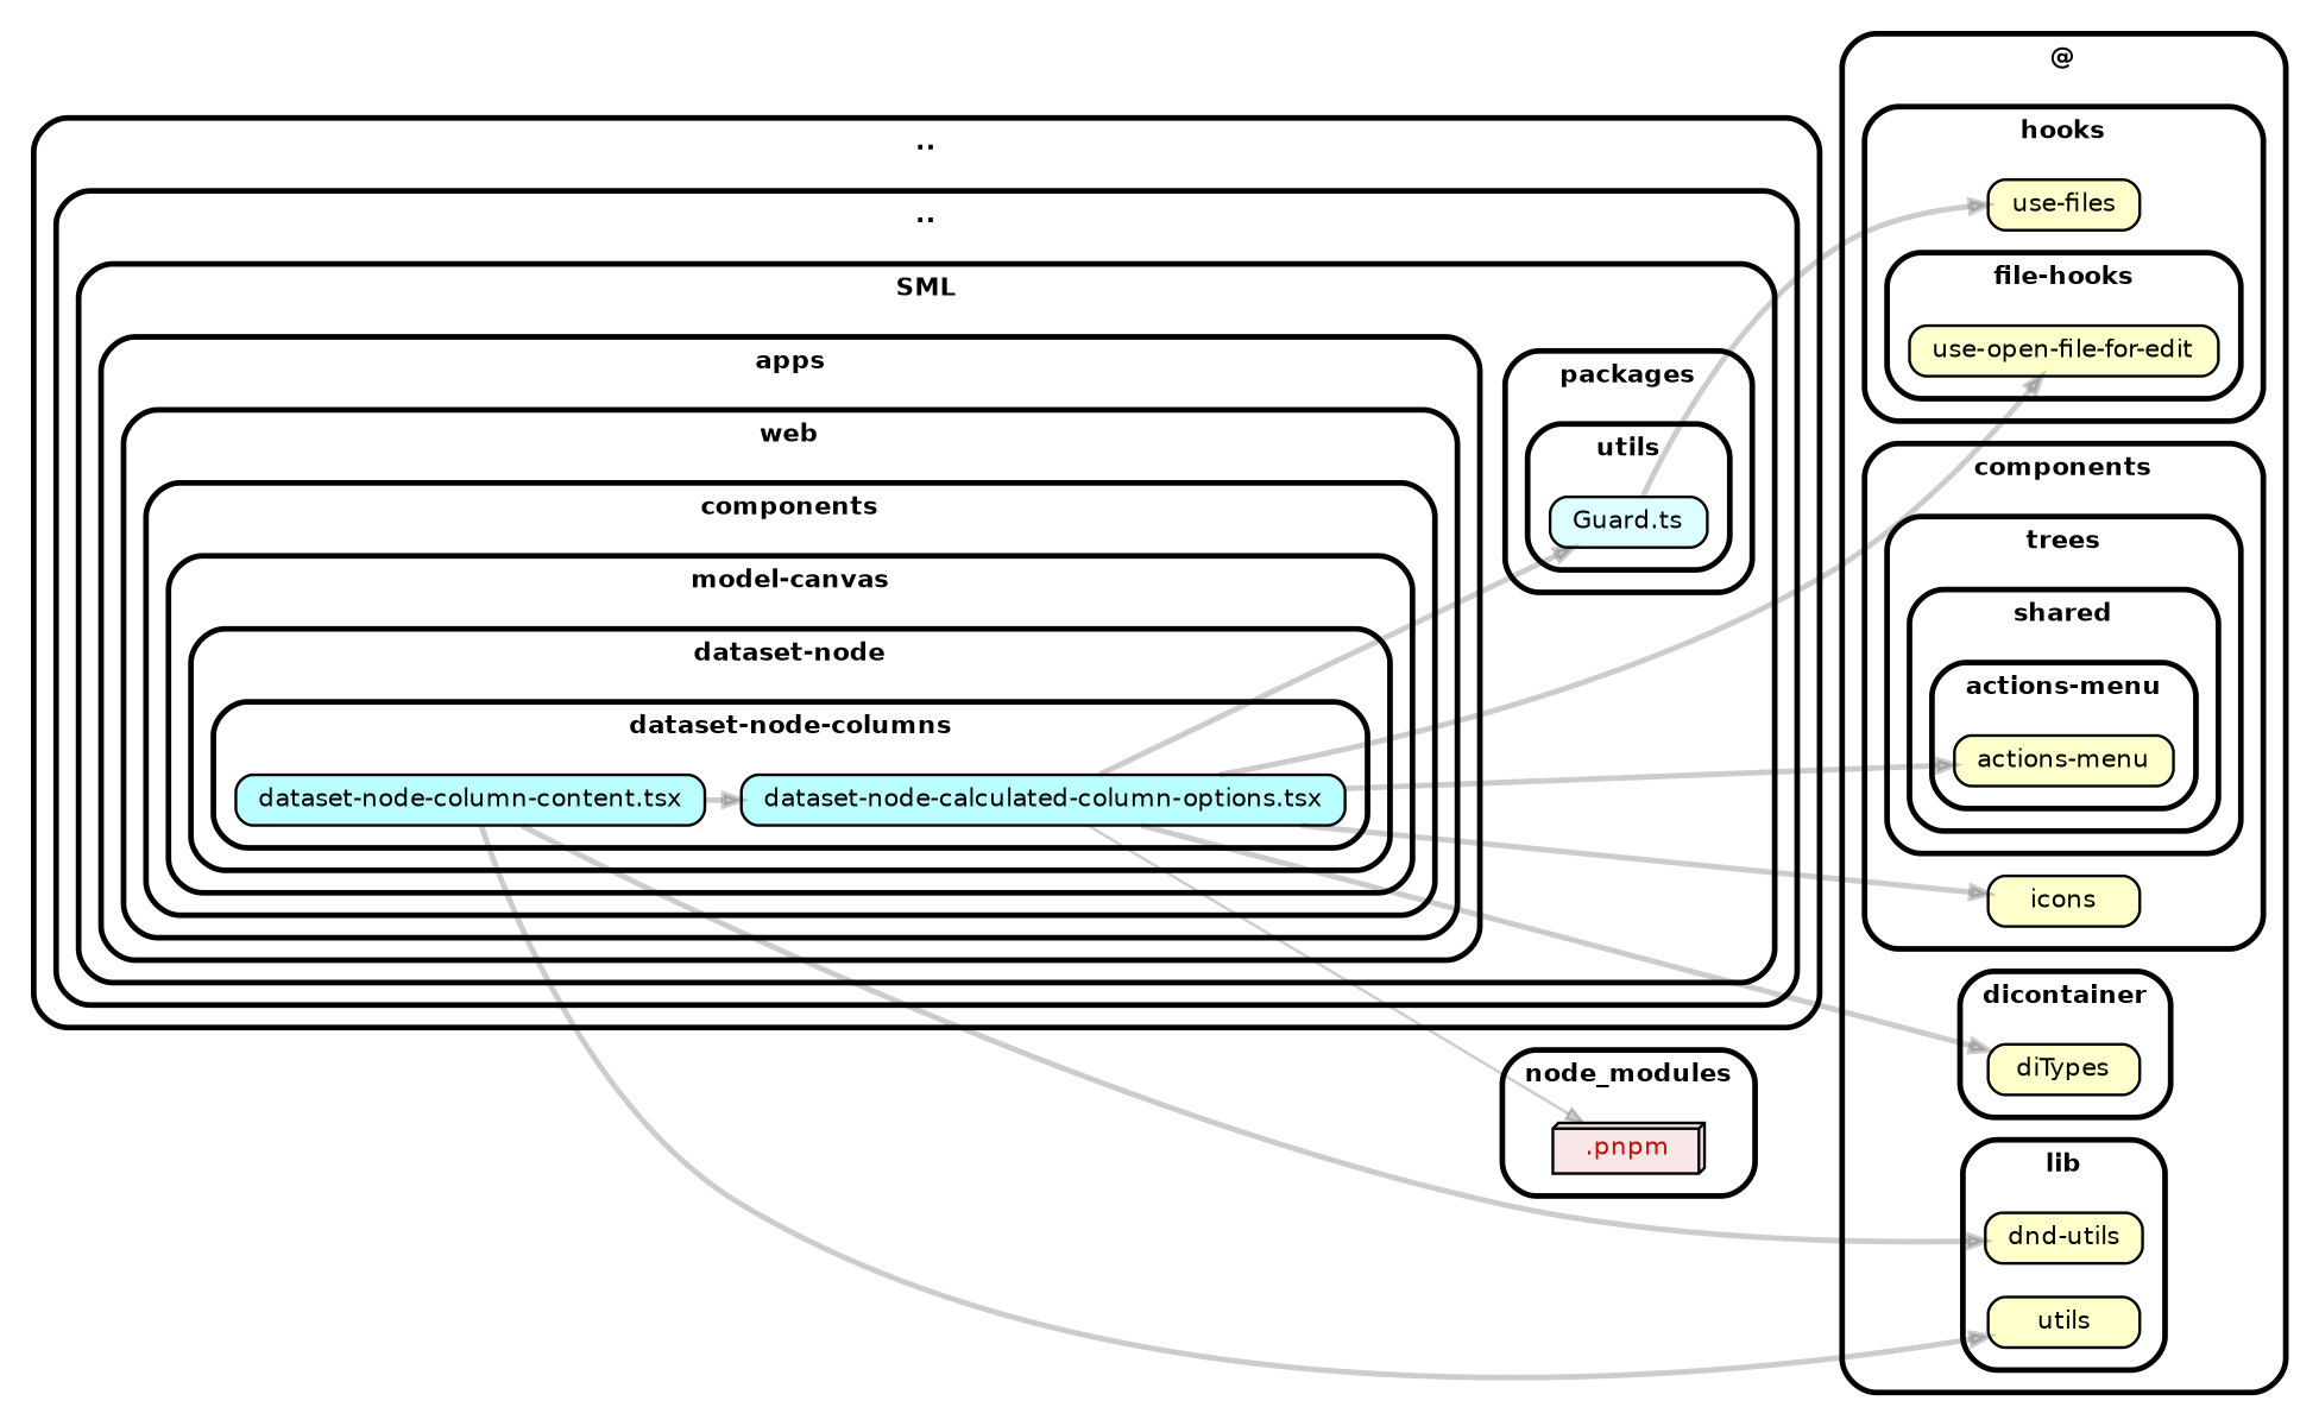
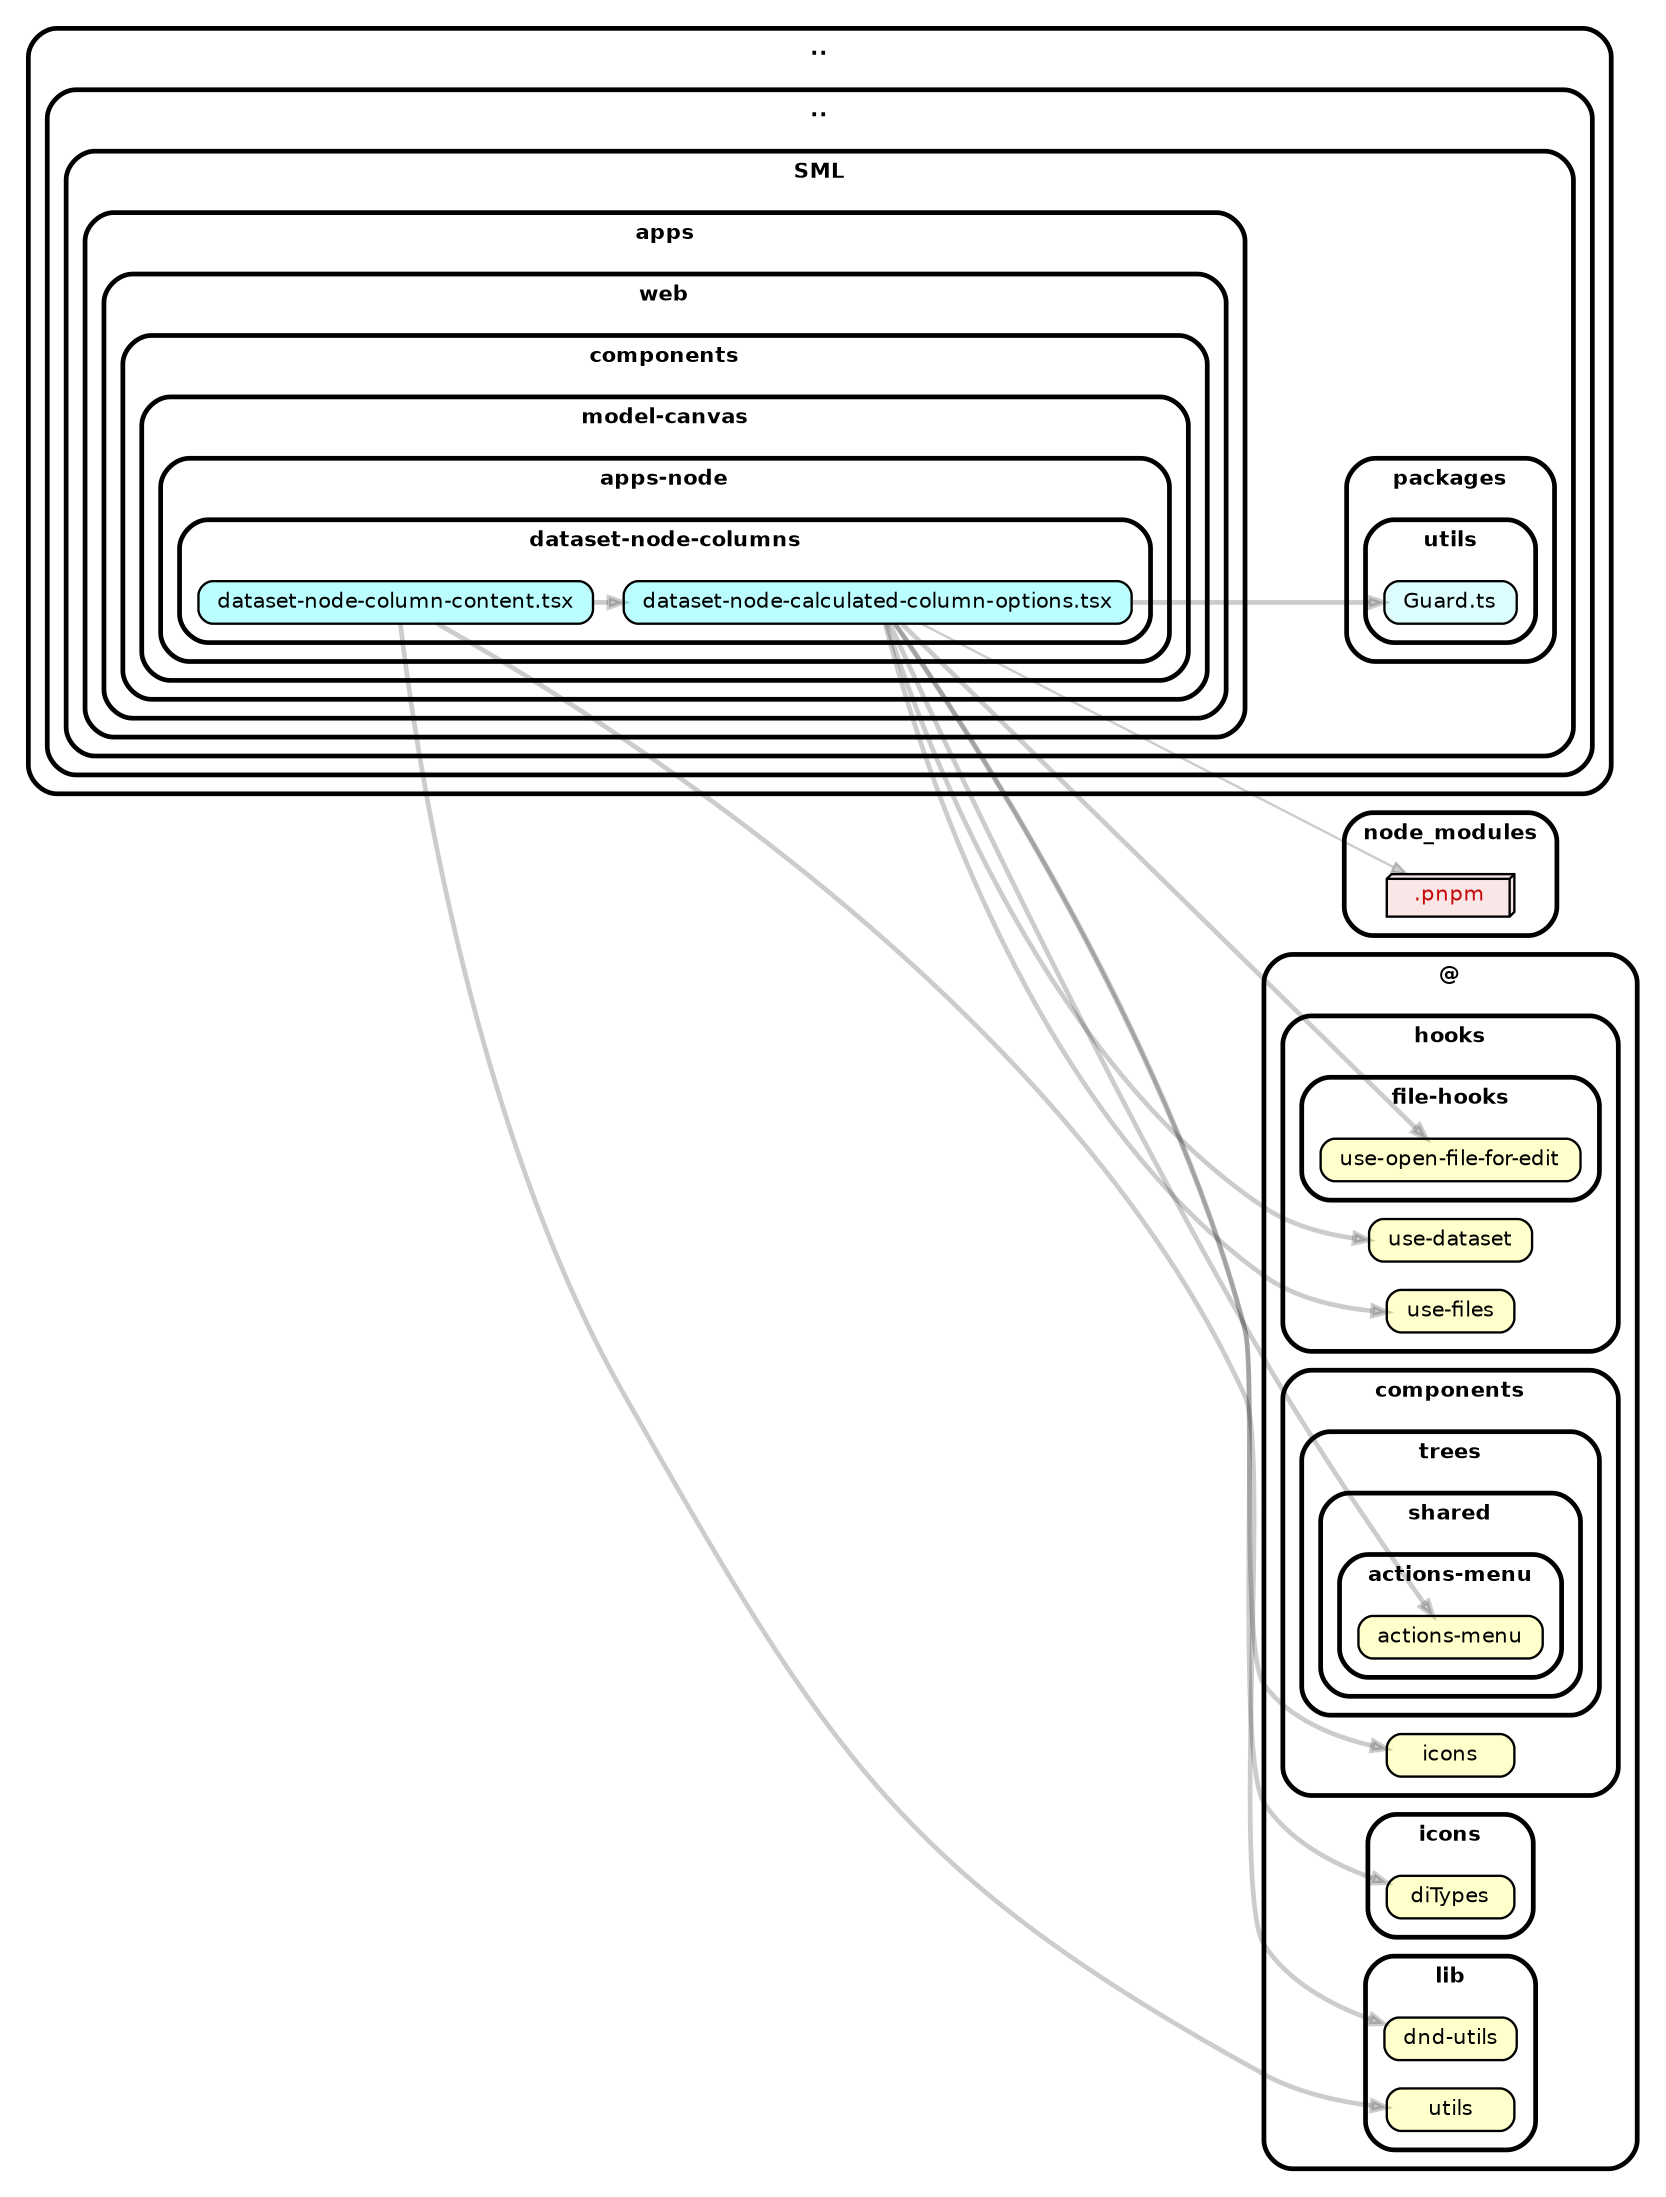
  strict digraph {
    compound=true
    fillcolor="#ffffff"
    fontname="Helvetica-bold"
    fontsize=9
    nodesep=0.16
    rankdir=LR
    ranksep=0.18
    splines=true
    style="rounded,bold,filled"
    node [color=black fillcolor="#ffffcc" fontcolor=black fontname=Helvetica fontsize=9 shape=box style="rounded, filled"]
    edge [arrowhead=normal arrowsize=0.6 color="#00000033" fontname=Helvetica fontsize=9 penwidth=2.0]
    n1 [fillcolor="#bbfeff" height=0.2 label=<dataset-node-calculated-column-options.tsx>]
    n2 [fillcolor="#bbfeff" height=0.2 label=<dataset-node-column-content.tsx>]
    n3 [fillcolor="#ddfeff" height=0.2 label=<Guard.ts>]
    n4 [height=0.2 label=<use-open-file-for-edit>]
+   n5 [height=0.2 label=<use-dataset>]
    n6 [height=0.2 label=<use-files>]
    n7 [height=0.2 label="actions-menu"]
    n8 [height=0.2 label=<icons>]
    n9 [height=0.2 label=<diTypes>]
    n10 [height=0.2 label=<dnd-utils>]
    n11 [height=0.2 label=utils]
    n12 [fillcolor="#c40b0a1a" fontcolor="#c40b0a" height=0.2 label=<.pnpm> shape=box3d]
    subgraph cluster_1 {
      label=".."
      subgraph cluster_2 {
        label=".."
        subgraph cluster_3 {
          label=SML
          subgraph cluster_4 {
            label=apps
            subgraph cluster_5 {
              label=web
              subgraph cluster_6 {
                label=components
                subgraph cluster_7 {
                  label="model-canvas"
                  subgraph cluster_8 {
-                   label="dataset-node"
+                   label="apps-node"
                    subgraph cluster_9 {
                      label="dataset-node-columns"
                      n1
                      n2
                    }
                  }
                }
              }
            }
          }
          subgraph cluster_10 {
            label=packages
            subgraph cluster_11 {
              label=utils
              n3
            }
          }
        }
      }
    }
    subgraph cluster_12 {
      label="@"
      subgraph cluster_13 {
        label=hooks
+       n5
        n6
        subgraph cluster_14 {
          label="file-hooks"
          n4
        }
      }
      subgraph cluster_15 {
        label=components
        n8
        subgraph cluster_16 {
          label=trees
          subgraph cluster_17 {
            label=shared
            subgraph cluster_18 {
              label="actions-menu"
              n7
            }
          }
        }
      }
      subgraph cluster_19 {
-       label=dicontainer
+       label=icons
        n9
      }
      subgraph cluster_20 {
        label=lib
        n10
        n11
      }
    }
    subgraph cluster_21 {
      label=node_modules
      n12
    }
    n1 -> n3
    n1 -> n4
-   n3 -> n6
+   n1 -> n5
+   n1 -> n6
    n1 -> n7
    n1 -> n8
    n1 -> n9
    n1 -> n12 [penwidth=1.0]
    n2 -> n1
    n2 -> n10
    n2 -> n11
  }
